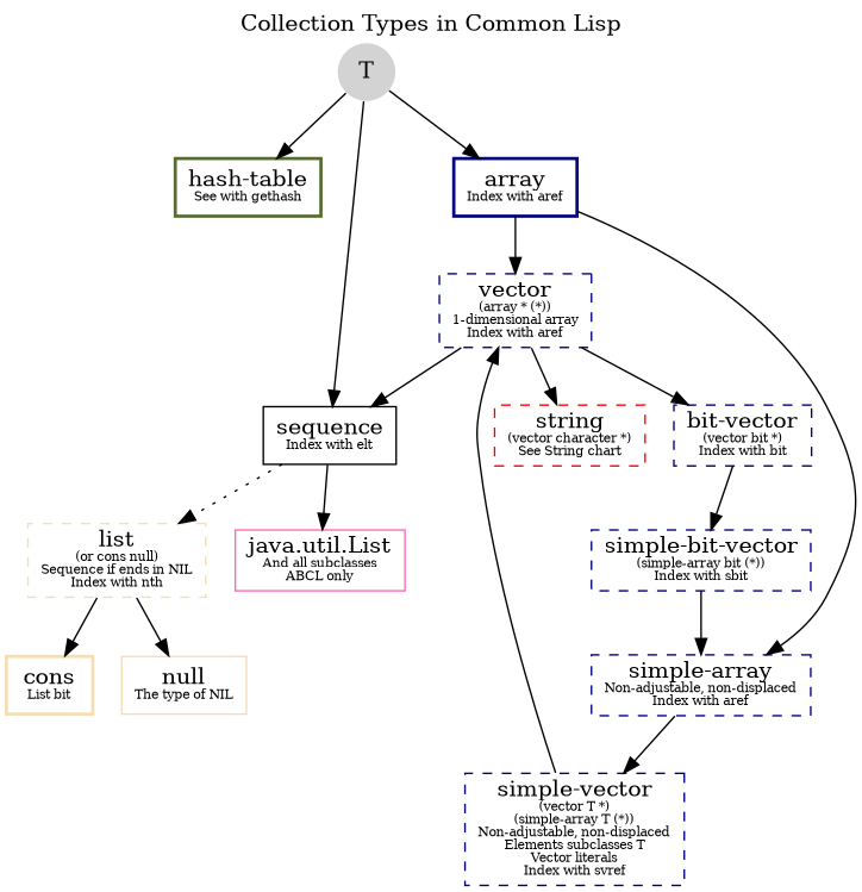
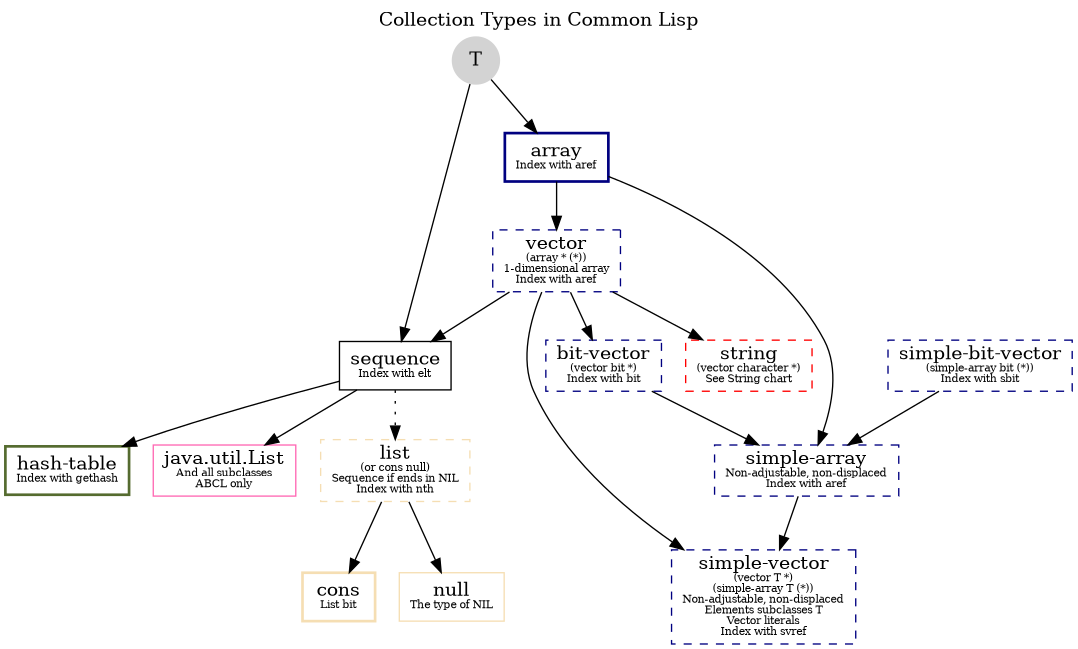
  digraph {
    fontname="DejaVu Serif"
    label="Collection Types in Common Lisp"
    labelloc=t
    node [fontname="DejaVu Serif" shape=rectangle style=dashed color=navy]
    edge [fontname="DejaVu Serif"]
    n1 [fillcolor=lightgray label=T penwidth=0 shape=circle style=filled color=""]
-   n2 [color=darkolivegreen label=<hash-table<br/><font point-size="8">See with gethash</font>> penwidth=2 style=""]
+   n2 [color=darkolivegreen label=<hash-table<br/><font point-size="8">Index with gethash</font>> penwidth=2 style=""]
    n3 [label=<sequence<br/><font point-size="8">Index with elt</font>> style="" color=""]
    n4 [label=<array<br/><font point-size="8">Index with aref</font>> penwidth=2 style=""]
    n5 [color=hotpink label=<java.util.List<br/><font point-size="8">And all subclasses<br/>ABCL only</font>> style=""]
    n6 [color=wheat label=<list<br/><font point-size="8">(or cons null)<br/>Sequence if ends in NIL<br/>Index with nth</font>>]
    n7 [label=<vector<br/><font point-size="8">(array * (*))<br/>1-dimensional array<br/>Index with aref</font>>]
    n8 [label=<simple-array<br/><font point-size="8">Non-adjustable, non-displaced<br/>Index with aref</font>>]
    n9 [label=<bit-vector<br/><font point-size="8">(vector bit *)<br/>Index with bit</font>>]
    n10 [label=<simple-vector<br/><font point-size="8">(vector T *)<br/>(simple-array T (*))<br/>Non-adjustable, non-displaced<br/>Elements subclasses T<br/>Vector literals<br/>Index with svref</font>>]
    n11 [color=red label=<string<br/><font point-size="8">(vector character *)<br/>See String chart</font>>]
    n12 [color=wheat label=<cons<br/><font point-size="8">List bit</font>> penwidth=2 style=""]
    n13 [color=wheat label=<null<br/><font point-size="8">The type of NIL</font>> style=""]
    n14 [label=<simple-bit-vector<br/><font point-size="8">(simple-array bit (*))<br/>Index with sbit</font>>]
-   n1 -> n2
+   n3 -> n2
    n1 -> n3
    n1 -> n4
    n3 -> n5
    n3 -> n6 [style=dotted]
    n4 -> n7
    n4 -> n8
    n6 -> n12
    n6 -> n13
    n7 -> n3
    n7 -> n9
-   n10 -> n7
+   n7 -> n10
    n7 -> n11
    n8 -> n10
-   n9 -> n14
+   n9 -> n8
    n14 -> n8
  }
